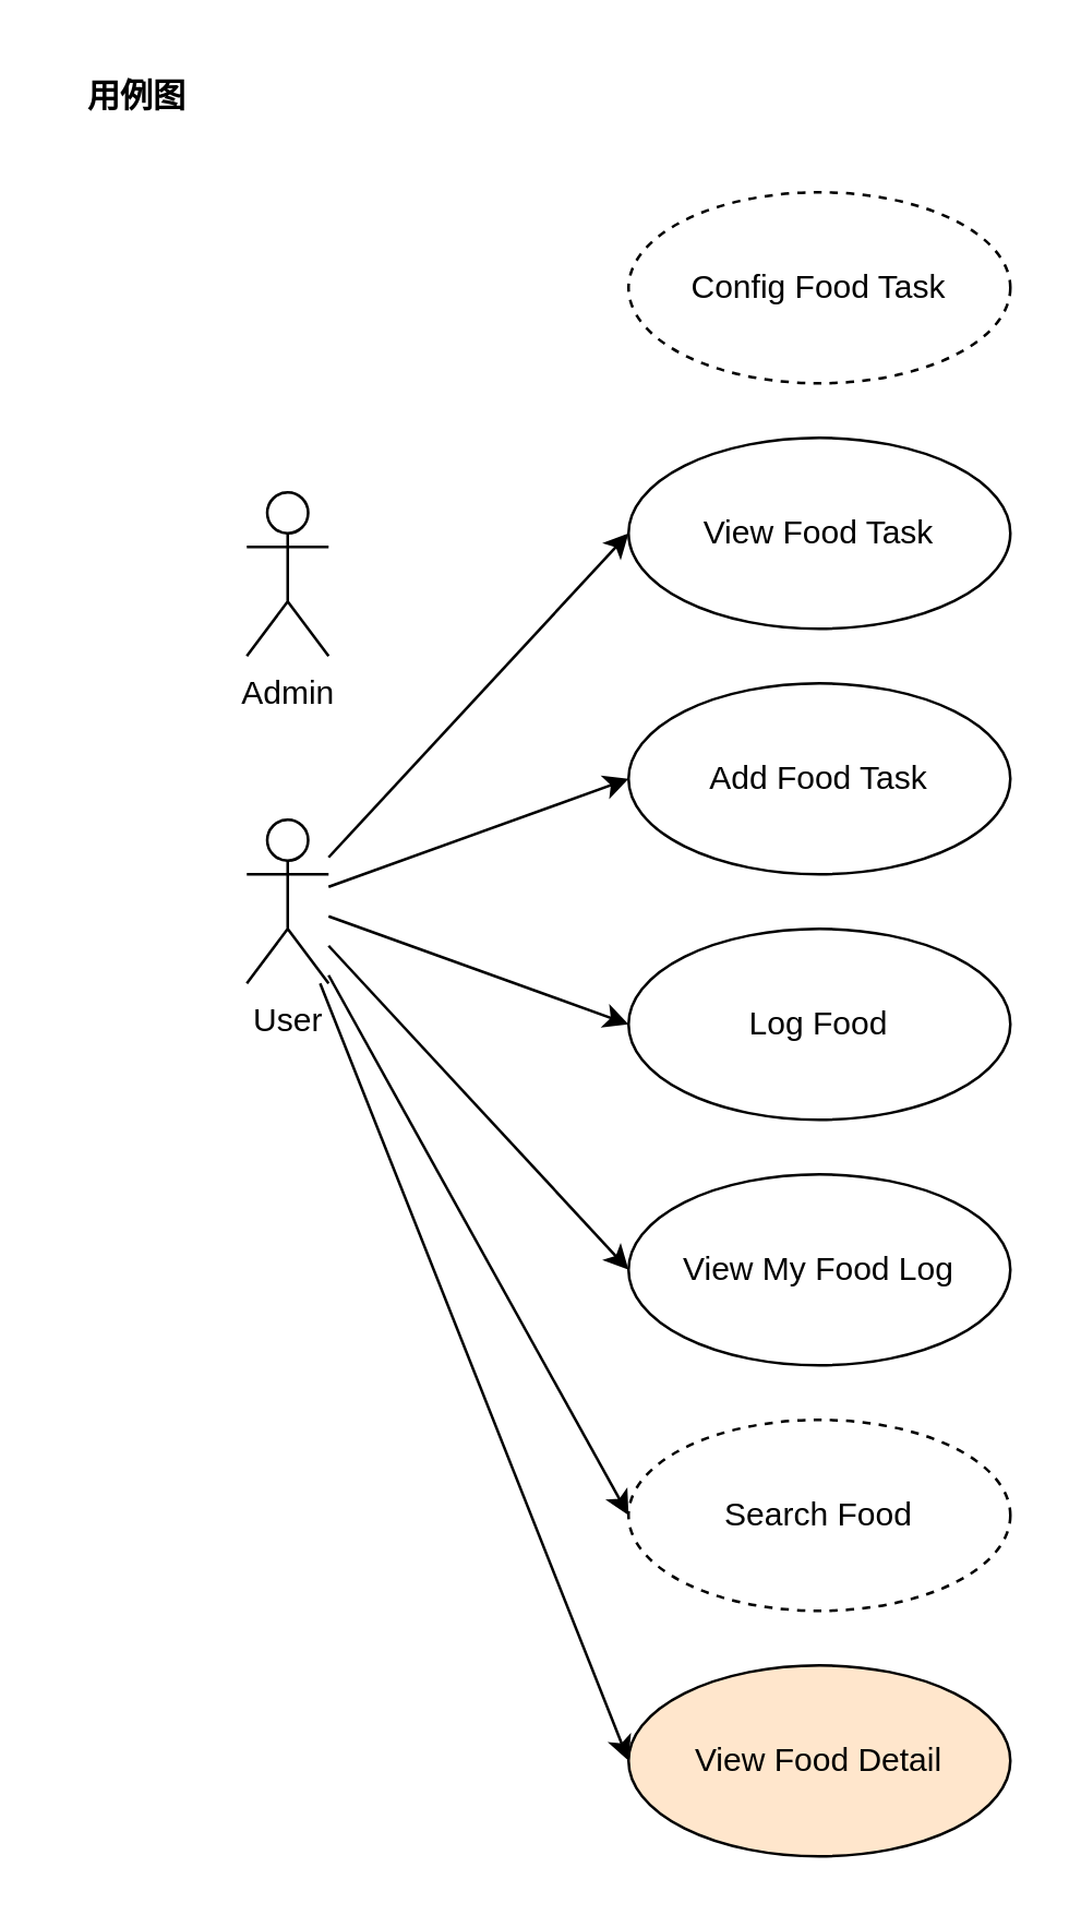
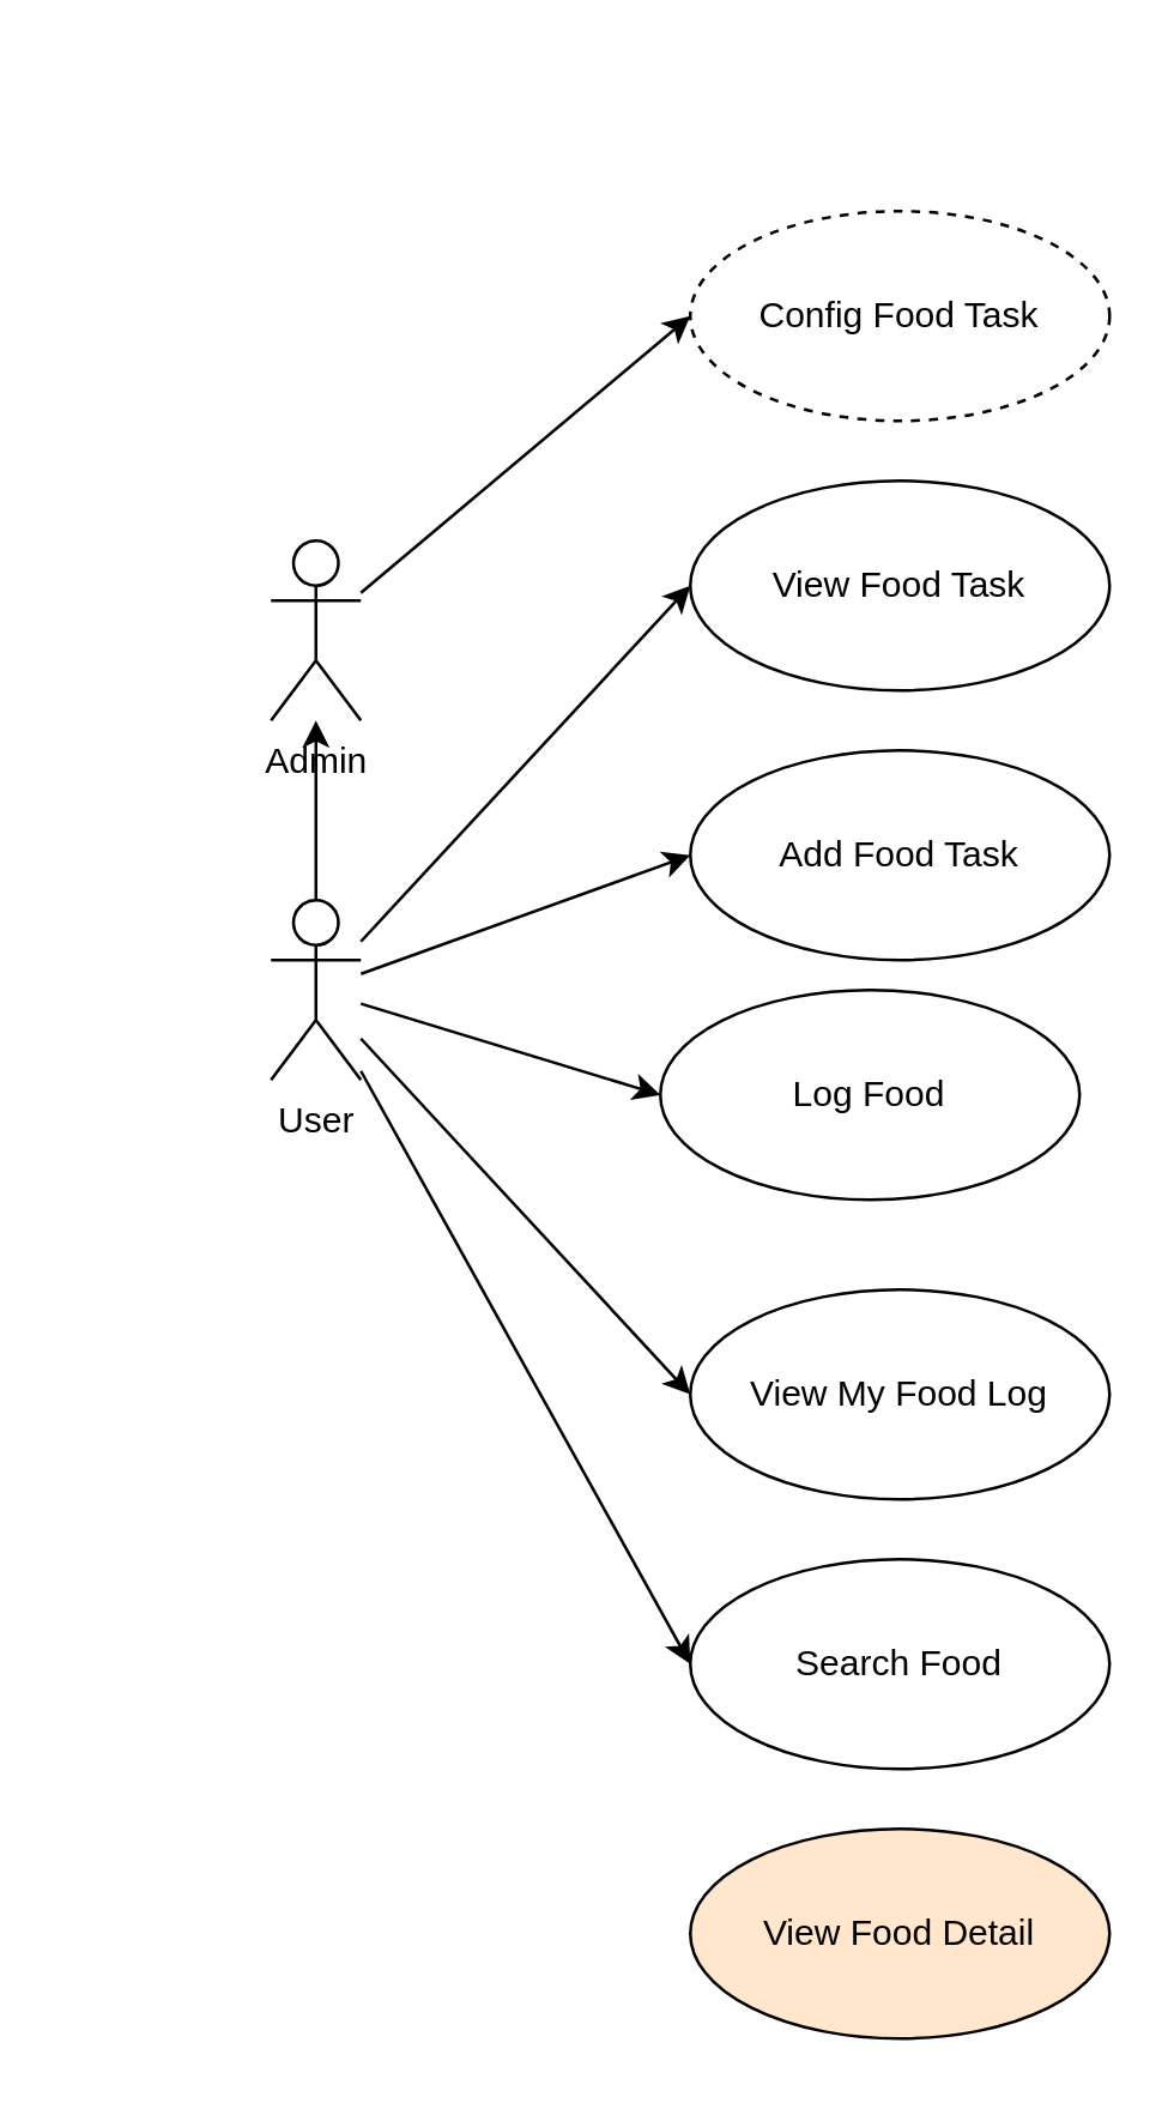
  <mxCell id="0" />
  <mxCell id="1" parent="0" />
- <mxCell id="2" value="用例图" style="text;html=1;strokeColor=none;fillColor=none;align=center;verticalAlign=middle;whiteSpace=wrap;rounded=0;fontStyle=1" vertex="1" parent="1"><mxGeometry x="20" y="20" width="60" height="30" as="geometry" /></mxCell>
+ <mxCell id="3" style="rounded=0;orthogonalLoop=1;jettySize=auto;html=1;entryX=0;entryY=0.5;entryDx=0;entryDy=0;" edge="1" parent="1" source="4" target="5"><mxGeometry relative="1" as="geometry" /></mxCell>
  <mxCell id="4" value="Admin" style="shape=umlActor;verticalLabelPosition=bottom;verticalAlign=top;html=1;" vertex="1" parent="1"><mxGeometry x="90" y="180" width="30" height="60" as="geometry" /></mxCell>
  <mxCell id="5" value="Config Food Task" style="ellipse;whiteSpace=wrap;html=1;dashed=1;" vertex="1" parent="1"><mxGeometry x="230" y="70" width="140" height="70" as="geometry" /></mxCell>
  <mxCell id="6" style="edgeStyle=none;rounded=0;orthogonalLoop=1;jettySize=auto;html=1;entryX=0;entryY=0.5;entryDx=0;entryDy=0;" edge="1" parent="1" source="12" target="13"><mxGeometry relative="1" as="geometry" /></mxCell>
  <mxCell id="7" style="edgeStyle=none;rounded=0;orthogonalLoop=1;jettySize=auto;html=1;entryX=0;entryY=0.5;entryDx=0;entryDy=0;" edge="1" parent="1" source="12" target="14"><mxGeometry relative="1" as="geometry" /></mxCell>
  <mxCell id="8" style="edgeStyle=none;rounded=0;orthogonalLoop=1;jettySize=auto;html=1;entryX=0;entryY=0.5;entryDx=0;entryDy=0;" edge="1" parent="1" source="12" target="15"><mxGeometry relative="1" as="geometry" /></mxCell>
  <mxCell id="9" style="edgeStyle=none;rounded=0;orthogonalLoop=1;jettySize=auto;html=1;entryX=0;entryY=0.5;entryDx=0;entryDy=0;" edge="1" parent="1" source="12" target="16"><mxGeometry relative="1" as="geometry" /></mxCell>
  <mxCell id="10" style="edgeStyle=none;rounded=0;orthogonalLoop=1;jettySize=auto;html=1;entryX=0;entryY=0.5;entryDx=0;entryDy=0;" edge="1" parent="1" source="12" target="17"><mxGeometry relative="1" as="geometry" /></mxCell>
- <mxCell id="11" style="edgeStyle=none;rounded=0;orthogonalLoop=1;jettySize=auto;html=1;entryX=0;entryY=0.5;entryDx=0;entryDy=0;" edge="1" parent="1" source="12" target="18"><mxGeometry relative="1" as="geometry" /></mxCell>
+ <mxCell id="11" style="edgeStyle=none;rounded=0;orthogonalLoop=1;jettySize=auto;html=1;" edge="1" parent="1" source="12" target="4"><mxGeometry relative="1" as="geometry" /></mxCell>
  <mxCell id="12" value="User" style="shape=umlActor;verticalLabelPosition=bottom;verticalAlign=top;html=1;" vertex="1" parent="1"><mxGeometry x="90" y="300" width="30" height="60" as="geometry" /></mxCell>
  <mxCell id="13" value="View Food Task" style="ellipse;whiteSpace=wrap;html=1;" vertex="1" parent="1"><mxGeometry x="230" y="160" width="140" height="70" as="geometry" /></mxCell>
  <mxCell id="14" value="Add Food Task" style="ellipse;whiteSpace=wrap;html=1;" vertex="1" parent="1"><mxGeometry x="230" y="250" width="140" height="70" as="geometry" /></mxCell>
  <mxCell id="15" value="View My Food Log" style="ellipse;whiteSpace=wrap;html=1;" vertex="1" parent="1"><mxGeometry x="230" y="430" width="140" height="70" as="geometry" /></mxCell>
- <mxCell id="16" value="Log Food" style="ellipse;whiteSpace=wrap;html=1;" vertex="1" parent="1"><mxGeometry x="230" y="340" width="140" height="70" as="geometry" /></mxCell>
- <mxCell id="17" value="Search Food" style="ellipse;whiteSpace=wrap;html=1;dashed=1;" vertex="1" parent="1"><mxGeometry x="230" y="520" width="140" height="70" as="geometry" /></mxCell>
+ <mxCell id="16" value="Log Food" style="ellipse;whiteSpace=wrap;html=1;" vertex="1" parent="1"><mxGeometry x="220" y="330" width="140" height="70" as="geometry" /></mxCell>
+ <mxCell id="17" value="Search Food" style="ellipse;whiteSpace=wrap;html=1;" vertex="1" parent="1"><mxGeometry x="230" y="520" width="140" height="70" as="geometry" /></mxCell>
  <mxCell id="18" value="View Food Detail" style="ellipse;whiteSpace=wrap;html=1;fillColor=#ffe6cc;" vertex="1" parent="1"><mxGeometry x="230" y="610" width="140" height="70" as="geometry" /></mxCell>
